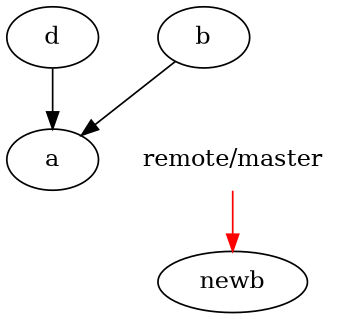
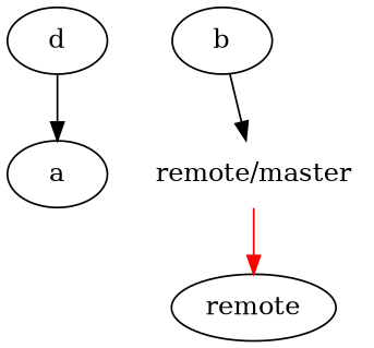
  digraph {
    d
    a
    b
    "remote/master" [color=red shape=none]
-   newb
+   newb [label=remote]
    d -> a
-   b -> a
+   b -> "remote/master"
    "remote/master" -> newb [color=red]
  }
